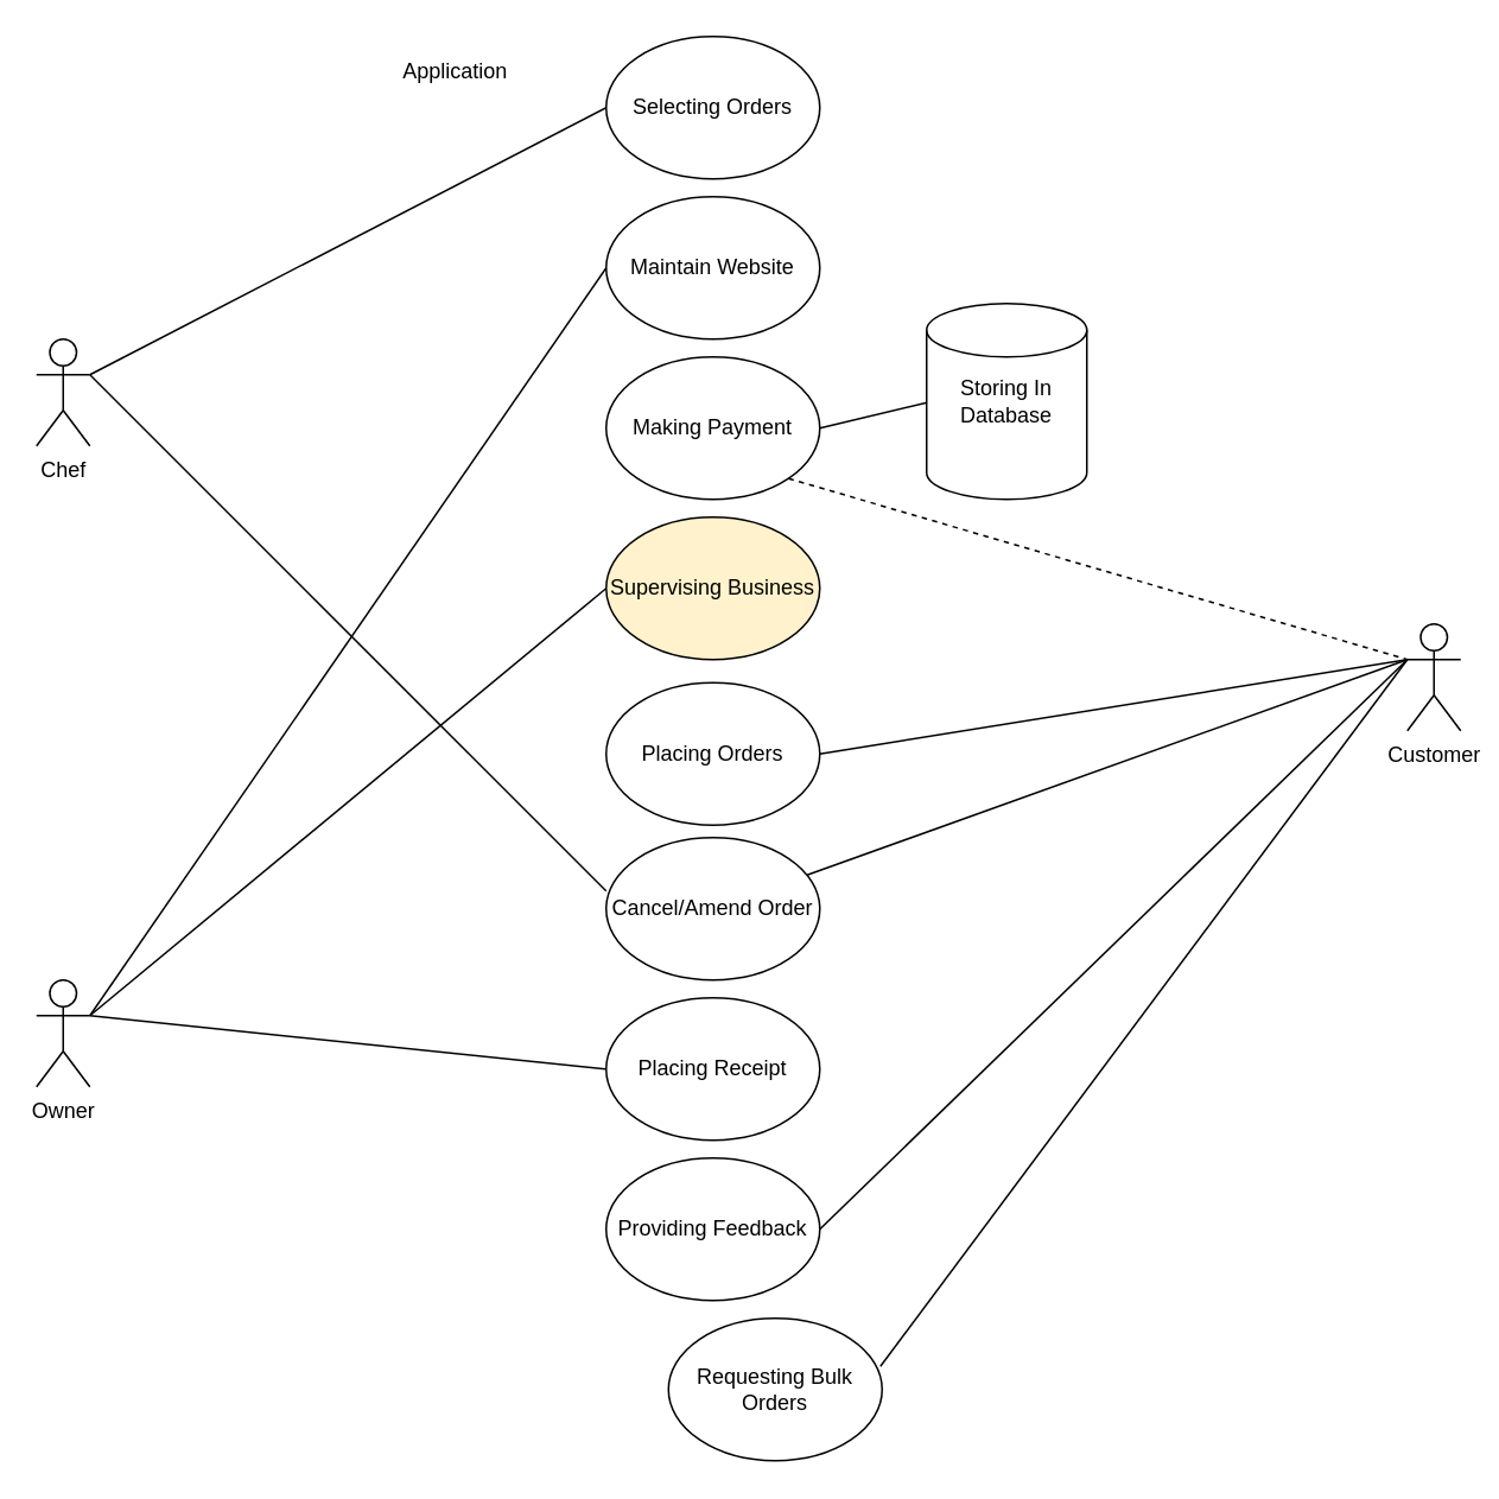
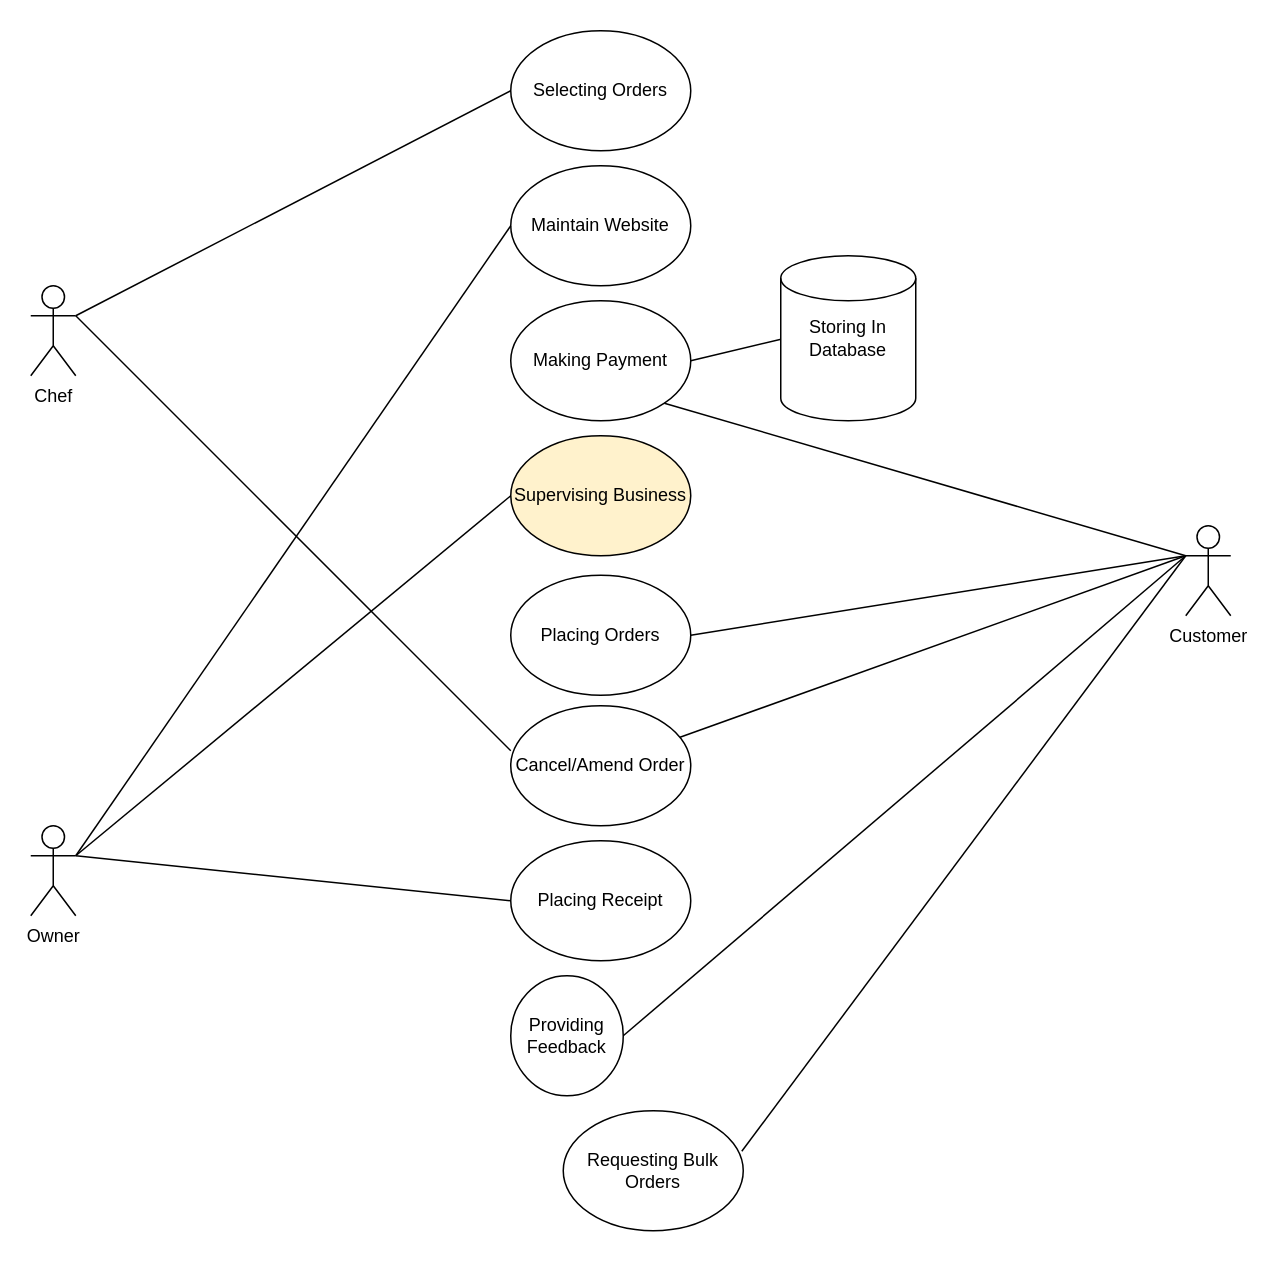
  <mxCell id="0" />
  <mxCell id="1" parent="0" />
  <mxCell id="2" value="Selecting Orders" style="ellipse;whiteSpace=wrap;html=1;" parent="1" vertex="1"><mxGeometry x="340" y="20" width="120" height="80" as="geometry" /></mxCell>
  <mxCell id="3" value="Maintain Website" style="ellipse;whiteSpace=wrap;html=1;" parent="1" vertex="1"><mxGeometry x="340" y="110" width="120" height="80" as="geometry" /></mxCell>
  <mxCell id="4" value="Making Payment" style="ellipse;whiteSpace=wrap;html=1;" parent="1" vertex="1"><mxGeometry x="340" y="200" width="120" height="80" as="geometry" /></mxCell>
  <mxCell id="5" value="Supervising Business" style="ellipse;whiteSpace=wrap;html=1;fillColor=#fff2cc;" parent="1" vertex="1"><mxGeometry x="340" y="290" width="120" height="80" as="geometry" /></mxCell>
  <mxCell id="6" value="Placing Orders" style="ellipse;whiteSpace=wrap;html=1;" parent="1" vertex="1"><mxGeometry x="340" y="383" width="120" height="80" as="geometry" /></mxCell>
  <mxCell id="7" value="Cancel/Amend Order" style="ellipse;whiteSpace=wrap;html=1;" parent="1" vertex="1"><mxGeometry x="340" y="470" width="120" height="80" as="geometry" /></mxCell>
  <mxCell id="8" value="Placing Receipt" style="ellipse;whiteSpace=wrap;html=1;" vertex="1" parent="1"><mxGeometry x="340" y="560" width="120" height="80" as="geometry" /></mxCell>
- <mxCell id="9" value="Providing Feedback" style="ellipse;whiteSpace=wrap;html=1;" vertex="1" parent="1"><mxGeometry x="340" y="650" width="120" height="80" as="geometry" /></mxCell>
+ <mxCell id="9" value="Providing Feedback" style="ellipse;whiteSpace=wrap;html=1;" vertex="1" parent="1"><mxGeometry x="340" y="650" width="75" height="80" as="geometry" /></mxCell>
  <mxCell id="10" value="Requesting Bulk Orders" style="ellipse;whiteSpace=wrap;html=1;" vertex="1" parent="1"><mxGeometry x="375" y="740" width="120" height="80" as="geometry" /></mxCell>
  <mxCell id="11" value="Chef" style="shape=umlActor;verticalLabelPosition=bottom;verticalAlign=top;html=1;outlineConnect=0;" vertex="1" parent="1"><mxGeometry x="20" y="190" width="30" height="60" as="geometry" /></mxCell>
  <mxCell id="12" value="Owner" style="shape=umlActor;verticalLabelPosition=bottom;verticalAlign=top;html=1;outlineConnect=0;" vertex="1" parent="1"><mxGeometry x="20" y="550" width="30" height="60" as="geometry" /></mxCell>
  <mxCell id="13" value="Customer" style="shape=umlActor;verticalLabelPosition=bottom;verticalAlign=top;html=1;outlineConnect=0;" vertex="1" parent="1"><mxGeometry x="790" y="350" width="30" height="60" as="geometry" /></mxCell>
  <mxCell id="14" value="" style="endArrow=none;html=1;entryX=0;entryY=0.5;entryDx=0;entryDy=0;" edge="1" parent="1" target="2"><mxGeometry width="50" height="50" relative="1" as="geometry"><mxPoint x="50" y="210" as="sourcePoint" /><mxPoint x="100" y="160" as="targetPoint" /></mxGeometry></mxCell>
  <mxCell id="15" value="" style="endArrow=none;html=1;entryX=0;entryY=0.375;entryDx=0;entryDy=0;entryPerimeter=0;" edge="1" parent="1" target="7"><mxGeometry width="50" height="50" relative="1" as="geometry"><mxPoint x="50" y="210" as="sourcePoint" /><mxPoint x="350" y="70" as="targetPoint" /></mxGeometry></mxCell>
  <mxCell id="16" value="" style="endArrow=none;html=1;entryX=0;entryY=0.5;entryDx=0;entryDy=0;" edge="1" parent="1" target="3"><mxGeometry width="50" height="50" relative="1" as="geometry"><mxPoint x="50" y="570" as="sourcePoint" /><mxPoint x="340" y="420" as="targetPoint" /></mxGeometry></mxCell>
  <mxCell id="17" value="" style="endArrow=none;html=1;entryX=0;entryY=0.5;entryDx=0;entryDy=0;" edge="1" parent="1" target="5"><mxGeometry width="50" height="50" relative="1" as="geometry"><mxPoint x="50" y="570" as="sourcePoint" /><mxPoint x="340" y="420" as="targetPoint" /></mxGeometry></mxCell>
  <mxCell id="18" value="" style="endArrow=none;html=1;entryX=0;entryY=0.5;entryDx=0;entryDy=0;" edge="1" parent="1" target="8"><mxGeometry width="50" height="50" relative="1" as="geometry"><mxPoint x="50" y="570" as="sourcePoint" /><mxPoint x="360" y="440" as="targetPoint" /></mxGeometry></mxCell>
- <mxCell id="19" value="" style="endArrow=none;html=1;entryX=0;entryY=0.333;entryDx=0;entryDy=0;exitX=1;exitY=1;exitDx=0;exitDy=0;entryPerimeter=0;dashed=1;" edge="1" parent="1" source="4" target="13"><mxGeometry width="50" height="50" relative="1" as="geometry"><mxPoint x="620" y="270" as="sourcePoint" /><mxPoint x="910" y="120" as="targetPoint" /></mxGeometry></mxCell>
+ <mxCell id="19" value="" style="endArrow=none;html=1;entryX=0;entryY=0.333;entryDx=0;entryDy=0;exitX=1;exitY=1;exitDx=0;exitDy=0;entryPerimeter=0;" edge="1" parent="1" source="4" target="13"><mxGeometry width="50" height="50" relative="1" as="geometry"><mxPoint x="620" y="270" as="sourcePoint" /><mxPoint x="910" y="120" as="targetPoint" /></mxGeometry></mxCell>
  <mxCell id="20" value="" style="endArrow=none;html=1;exitX=1;exitY=0.5;exitDx=0;exitDy=0;" edge="1" parent="1" source="6"><mxGeometry width="50" height="50" relative="1" as="geometry"><mxPoint x="470" y="250" as="sourcePoint" /><mxPoint x="790" y="370" as="targetPoint" /></mxGeometry></mxCell>
  <mxCell id="21" value="" style="endArrow=none;html=1;" edge="1" parent="1" source="7"><mxGeometry width="50" height="50" relative="1" as="geometry"><mxPoint x="464" y="502" as="sourcePoint" /><mxPoint x="790" y="370" as="targetPoint" /></mxGeometry></mxCell>
  <mxCell id="22" value="" style="endArrow=none;html=1;exitX=1;exitY=0.5;exitDx=0;exitDy=0;" edge="1" parent="1" source="9"><mxGeometry width="50" height="50" relative="1" as="geometry"><mxPoint x="462.828" y="501.036" as="sourcePoint" /><mxPoint x="790" y="370" as="targetPoint" /></mxGeometry></mxCell>
  <mxCell id="23" value="" style="endArrow=none;html=1;exitX=0.992;exitY=0.338;exitDx=0;exitDy=0;exitPerimeter=0;entryX=0;entryY=0.333;entryDx=0;entryDy=0;entryPerimeter=0;" edge="1" parent="1" source="10" target="13"><mxGeometry width="50" height="50" relative="1" as="geometry"><mxPoint x="470" y="700" as="sourcePoint" /><mxPoint x="780" y="370" as="targetPoint" /></mxGeometry></mxCell>
- <mxCell id="24" value="Application" style="text;html=1;align=center;verticalAlign=middle;resizable=0;points=[];autosize=1;" vertex="1" parent="1"><mxGeometry x="220" y="30" width="70" height="20" as="geometry" /></mxCell>
  <mxCell id="25" value="" style="endArrow=none;html=1;entryX=0.033;entryY=0.5;entryDx=0;entryDy=0;entryPerimeter=0;" edge="1" parent="1" target="26"><mxGeometry width="50" height="50" relative="1" as="geometry"><mxPoint x="460" y="240" as="sourcePoint" /><mxPoint x="510" y="240" as="targetPoint" /></mxGeometry></mxCell>
  <mxCell id="26" value="Storing In Database" style="shape=cylinder2;whiteSpace=wrap;html=1;boundedLbl=1;backgroundOutline=1;size=15;" vertex="1" parent="1"><mxGeometry x="520" y="170" width="90" height="110" as="geometry" /></mxCell>
